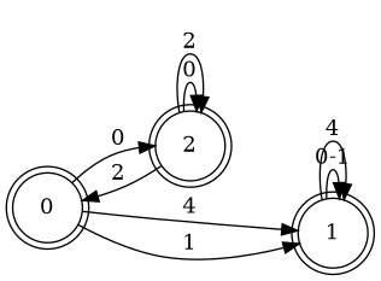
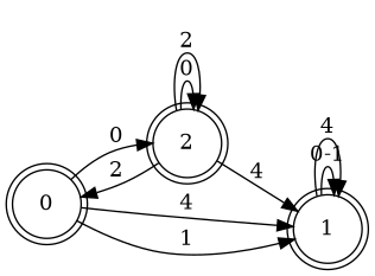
  digraph {
    rankdir=LR
    node [shape=doublecircle]
    0
    2
    1
    0 -> 2 [label=0]
    0 -> 1 [label=4]
    0 -> 1 [label=1]
    2 -> 0 [label=2]
    2 -> 2 [label=0]
    2 -> 2 [label=2]
+   2 -> 1 [label=4]
    1 -> 1 [label="0-1"]
    1 -> 1 [label=4]
  }
